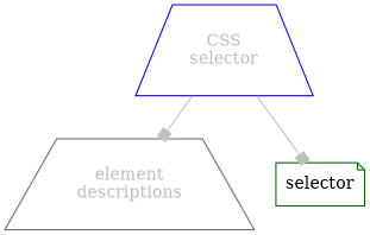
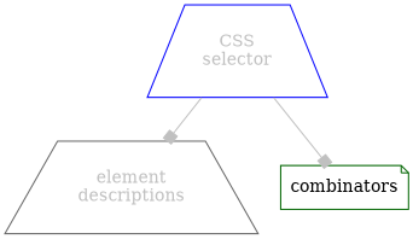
  digraph {
    rankdir=TD
    node [fontcolor=grey shape=trapezium]
    edge [color=grey arrowhead=box]
    n1 [color=blue label="CSS\nselector"]
    n2 [color=gray40 label="element\ndescriptions"]
-   n3 [label=selector color=darkgreen shape=note fontcolor=""]
+   n3 [label=combinators color=darkgreen shape=note fontcolor=""]
    n1 -> n2
    n1 -> n3
  }
